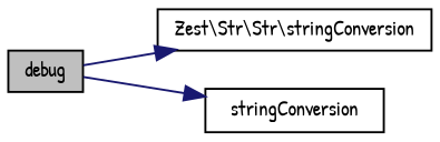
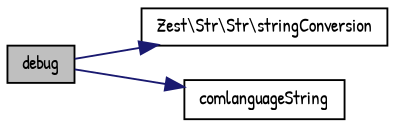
  digraph {
    rankdir=LR
    fontname="Patrick Hand"
    node [color=black fillcolor=white fontname="Patrick Hand" fontsize=10 shape=record style=filled]
    edge [color=midnightblue fontname="Patrick Hand" fontsize=10 labelfontname=Helvetica labelfontsize=10 style=solid]
    n1 [fillcolor=grey75 fontcolor=black height=0.2 label=debug width=0.4]
    n2 [height=0.2 label="Zest\\Str\\Str\\stringConversion" width=0.4]
-   n3 [height=0.2 label=stringConversion width=0.4]
+   n3 [height=0.2 label=comlanguageString width=0.4]
    n1 -> n2
    n1 -> n3
  }
